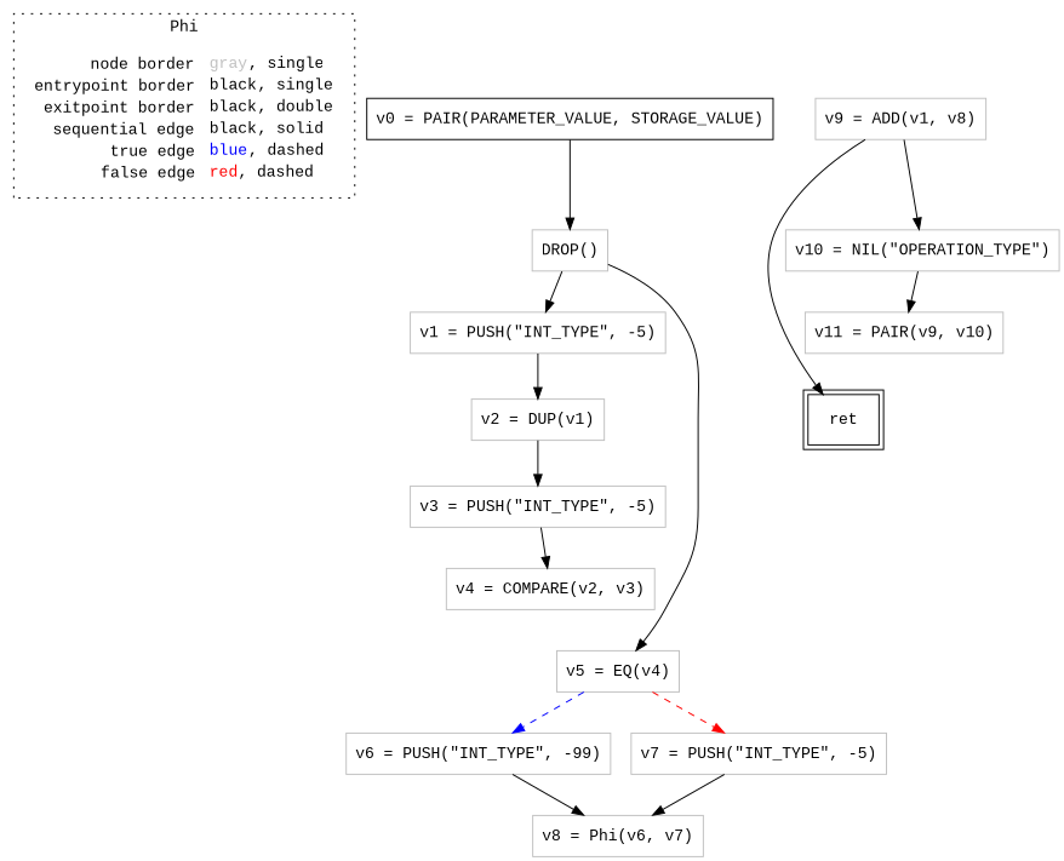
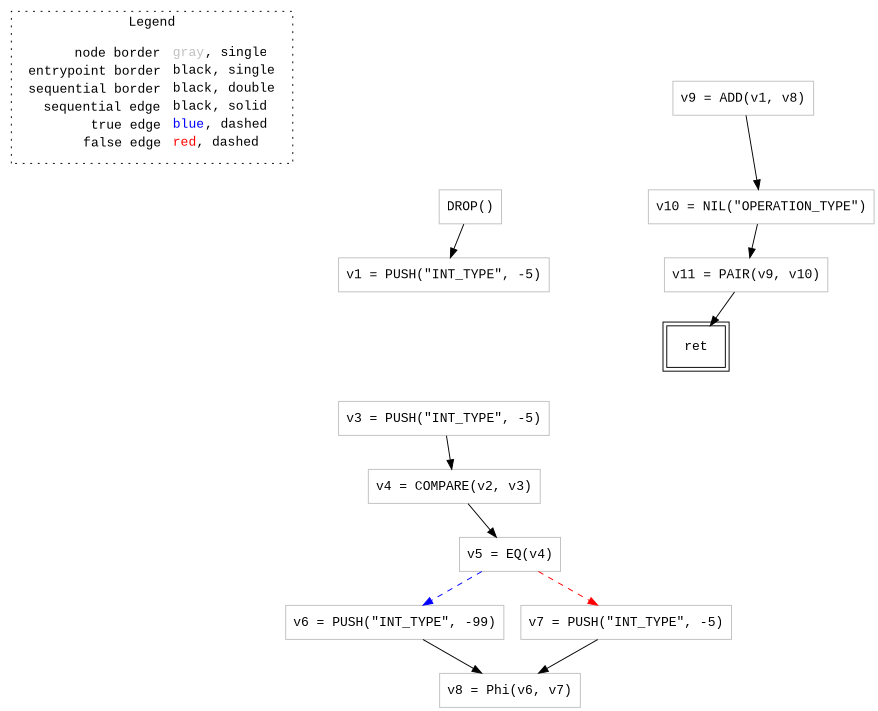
  digraph {
    fontname="Liberation Mono"
    node [fontname="Liberation Mono" shape=rect color=gray]
    edge [color=black fontname="Liberation Mono"]
-   n1 [label=<<table border="0" cellpadding="2" cellspacing="0" cellborder="0"><tr><td align="right">node border&nbsp;</td><td align="left"><font color="gray">gray</font>, single</td></tr><tr><td align="right">entrypoint border&nbsp;</td><td align="left"><font color="black">black</font>, single</td></tr><tr><td align="right">exitpoint border&nbsp;</td><td align="left"><font color="black">black</font>, double</td></tr><tr><td align="right">sequential edge&nbsp;</td><td align="left"><font color="black">black</font>, solid</td></tr><tr><td align="right">true edge&nbsp;</td><td align="left"><font color="blue">blue</font>, dashed</td></tr><tr><td align="right">false edge&nbsp;</td><td align="left"><font color="red">red</font>, dashed</td></tr></table>> shape=plaintext color=""]
-   n2 [color=black label=<v0 = PAIR(PARAMETER_VALUE, STORAGE_VALUE)>]
+   n1 [label=<<table border="0" cellpadding="2" cellspacing="0" cellborder="0"><tr><td align="right">node border&nbsp;</td><td align="left"><font color="gray">gray</font>, single</td></tr><tr><td align="right">entrypoint border&nbsp;</td><td align="left"><font color="black">black</font>, single</td></tr><tr><td align="right">sequential border&nbsp;</td><td align="left"><font color="black">black</font>, double</td></tr><tr><td align="right">sequential edge&nbsp;</td><td align="left"><font color="black">black</font>, solid</td></tr><tr><td align="right">true edge&nbsp;</td><td align="left"><font color="blue">blue</font>, dashed</td></tr><tr><td align="right">false edge&nbsp;</td><td align="left"><font color="red">red</font>, dashed</td></tr></table>> shape=plaintext color=""]
    n3 [label=<DROP()>]
    n4 [label=<v1 = PUSH(&quot;INT_TYPE&quot;, -5)>]
-   n5 [label=<v2 = DUP(v1)>]
    n6 [label=<v4 = COMPARE(v2, v3)>]
    n7 [label=<v5 = EQ(v4)>]
    n8 [label=<v6 = PUSH(&quot;INT_TYPE&quot;, -99)>]
    n9 [label=<v7 = PUSH(&quot;INT_TYPE&quot;, -5)>]
    n10 [color=black label=<ret> peripheries=2]
    n11 [label=<v3 = PUSH(&quot;INT_TYPE&quot;, -5)>]
    n12 [label=<v10 = NIL(&quot;OPERATION_TYPE&quot;)>]
    n13 [label=<v11 = PAIR(v9, v10)>]
    n14 [label=<v8 = Phi(v6, v7)>]
    n15 [label=<v9 = ADD(v1, v8)>]
    subgraph cluster_1 {
-     label=Phi
+     label=Legend
      style=dotted
      n1
    }
-   n2 -> n3
    n3 -> n4
-   n4 -> n5
-   n5 -> n11
-   n3 -> n7
+   n6 -> n7
    n7 -> n8 [color=blue style=dashed]
    n7 -> n9 [color=red style=dashed]
    n8 -> n14
    n9 -> n14
    n11 -> n6
    n12 -> n13
-   n15 -> n10
+   n13 -> n10
    n15 -> n12
  }
